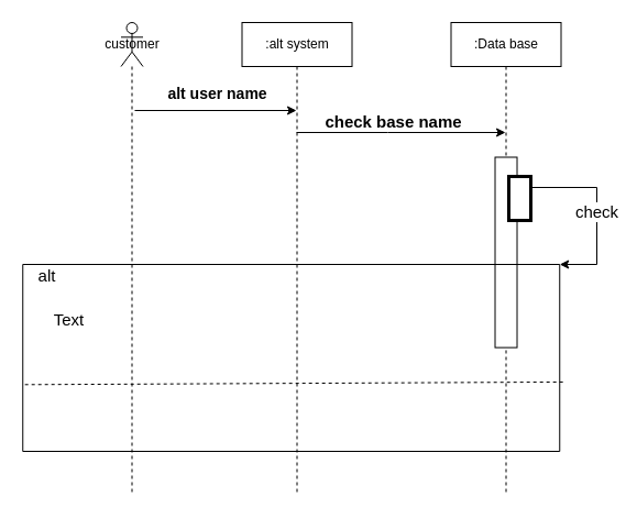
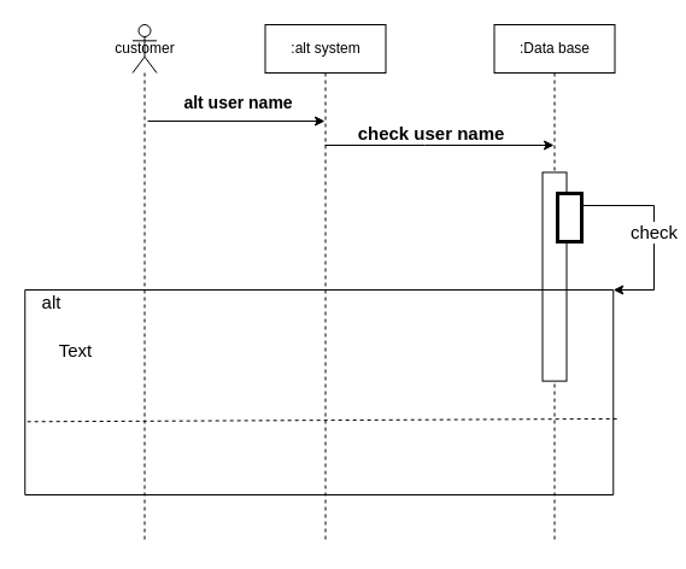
  <mxCell id="0" />
  <mxCell id="1" parent="0" />
  <mxCell id="2" value="customer" style="shape=umlLifeline;perimeter=lifelinePerimeter;whiteSpace=wrap;html=1;container=1;dropTarget=0;collapsible=0;recursiveResize=0;outlineConnect=0;portConstraint=eastwest;newEdgeStyle={&quot;edgeStyle&quot;:&quot;elbowEdgeStyle&quot;,&quot;elbow&quot;:&quot;vertical&quot;,&quot;curved&quot;:0,&quot;rounded&quot;:0};participant=umlActor;" parent="1" vertex="1"><mxGeometry x="109.5" y="20" width="20" height="430" as="geometry" /></mxCell>
  <mxCell id="3" value=":alt system" style="shape=umlLifeline;perimeter=lifelinePerimeter;whiteSpace=wrap;html=1;container=1;dropTarget=0;collapsible=0;recursiveResize=0;outlineConnect=0;portConstraint=eastwest;newEdgeStyle={&quot;edgeStyle&quot;:&quot;elbowEdgeStyle&quot;,&quot;elbow&quot;:&quot;vertical&quot;,&quot;curved&quot;:0,&quot;rounded&quot;:0};" parent="1" vertex="1"><mxGeometry x="219.5" y="20" width="100" height="430" as="geometry" /></mxCell>
  <mxCell id="4" value=":Data base" style="shape=umlLifeline;perimeter=lifelinePerimeter;whiteSpace=wrap;html=1;container=1;dropTarget=0;collapsible=0;recursiveResize=0;outlineConnect=0;portConstraint=eastwest;newEdgeStyle={&quot;edgeStyle&quot;:&quot;elbowEdgeStyle&quot;,&quot;elbow&quot;:&quot;vertical&quot;,&quot;curved&quot;:0,&quot;rounded&quot;:0};" parent="1" vertex="1"><mxGeometry x="409.5" y="20" width="100" height="430" as="geometry" /></mxCell>
  <mxCell id="5" value="" style="rounded=0;whiteSpace=wrap;html=1;rotation=90;direction=west;" parent="1" vertex="1"><mxGeometry x="372.95" y="219.06" width="173.12" height="20" as="geometry" /></mxCell>
  <mxCell id="6" value="" style="swimlane;startSize=0;" parent="1" vertex="1"><mxGeometry x="20.25" y="240" width="488" height="170" as="geometry"><mxRectangle x="72" y="255" width="50" height="40" as="alternateBounds" /></mxGeometry></mxCell>
  <mxCell id="7" value="Text" style="text;html=1;align=center;verticalAlign=middle;resizable=0;points=[];autosize=1;strokeColor=none;fillColor=none;fontSize=15;" vertex="1" parent="6"><mxGeometry x="16.75" y="35" width="50" height="30" as="geometry" /></mxCell>
  <mxCell id="8" value="&lt;font style=&quot;font-size: 15px;&quot;&gt;alt&lt;/font&gt;" style="text;html=1;align=center;verticalAlign=middle;resizable=0;points=[];autosize=1;strokeColor=none;fillColor=none;" parent="1" vertex="1"><mxGeometry x="22" y="235" width="40" height="30" as="geometry" /></mxCell>
  <mxCell id="9" value="" style="endArrow=classic;html=1;rounded=0;" parent="1" target="3" edge="1"><mxGeometry width="50" height="50" relative="1" as="geometry"><mxPoint x="122" y="100" as="sourcePoint" /><mxPoint x="172" y="50" as="targetPoint" /></mxGeometry></mxCell>
  <mxCell id="10" value="&lt;font style=&quot;font-size: 14px;&quot;&gt;&lt;b&gt;alt user name&lt;/b&gt;&lt;/font&gt;" style="text;html=1;align=center;verticalAlign=middle;resizable=0;points=[];autosize=1;strokeColor=none;fillColor=none;strokeWidth=3;" vertex="1" parent="1"><mxGeometry x="132" y="70" width="130" height="30" as="geometry" /></mxCell>
  <mxCell id="11" value="" style="endArrow=classic;html=1;rounded=0;fontSize=14;" edge="1" parent="1" source="3" target="4"><mxGeometry width="50" height="50" relative="1" as="geometry"><mxPoint x="342" y="130" as="sourcePoint" /><mxPoint x="392" y="80" as="targetPoint" /><Array as="points"><mxPoint x="352" y="120" /></Array></mxGeometry></mxCell>
- <mxCell id="12" value="&lt;font style=&quot;font-size: 15px;&quot;&gt;&lt;b&gt;check base name&lt;/b&gt;&lt;/font&gt;" style="text;html=1;align=center;verticalAlign=middle;resizable=0;points=[];autosize=1;strokeColor=none;fillColor=none;fontSize=14;" vertex="1" parent="1"><mxGeometry x="282" y="95" width="150" height="30" as="geometry" /></mxCell>
+ <mxCell id="12" value="&lt;font style=&quot;font-size: 15px;&quot;&gt;&lt;b&gt;check user name&lt;/b&gt;&lt;/font&gt;" style="text;html=1;align=center;verticalAlign=middle;resizable=0;points=[];autosize=1;strokeColor=none;fillColor=none;fontSize=14;" vertex="1" parent="1"><mxGeometry x="282" y="95" width="150" height="30" as="geometry" /></mxCell>
  <mxCell id="13" value="" style="rounded=0;whiteSpace=wrap;html=1;strokeWidth=3;fontSize=15;direction=south;" vertex="1" parent="1"><mxGeometry x="462" y="160" width="20" height="40" as="geometry" /></mxCell>
  <mxCell id="14" value="check" style="endArrow=classic;html=1;rounded=0;fontSize=15;exitX=0.25;exitY=0;exitDx=0;exitDy=0;entryX=1;entryY=0;entryDx=0;entryDy=0;" edge="1" parent="1" source="13" target="6"><mxGeometry width="50" height="50" relative="1" as="geometry"><mxPoint x="522" y="210" as="sourcePoint" /><mxPoint x="512" y="200" as="targetPoint" /><Array as="points"><mxPoint x="542" y="170" /><mxPoint x="542" y="190" /><mxPoint x="542" y="200" /><mxPoint x="542" y="240" /></Array></mxGeometry></mxCell>
  <mxCell id="15" value="" style="endArrow=none;dashed=1;html=1;rounded=0;fontSize=15;exitX=0.004;exitY=0.643;exitDx=0;exitDy=0;exitPerimeter=0;entryX=1.006;entryY=0.629;entryDx=0;entryDy=0;entryPerimeter=0;" edge="1" parent="1" source="6" target="6"><mxGeometry width="50" height="50" relative="1" as="geometry"><mxPoint x="202" y="360" as="sourcePoint" /><mxPoint x="252" y="310" as="targetPoint" /></mxGeometry></mxCell>
